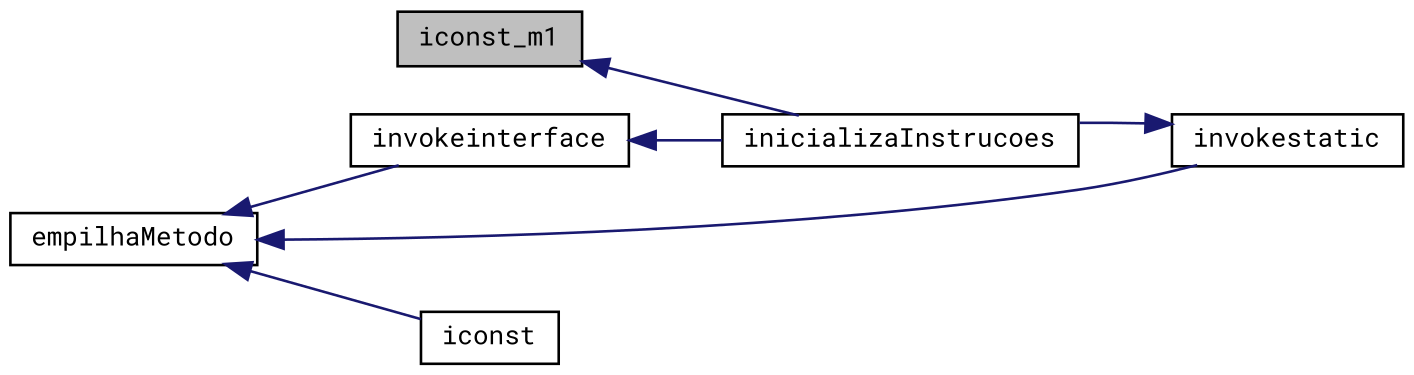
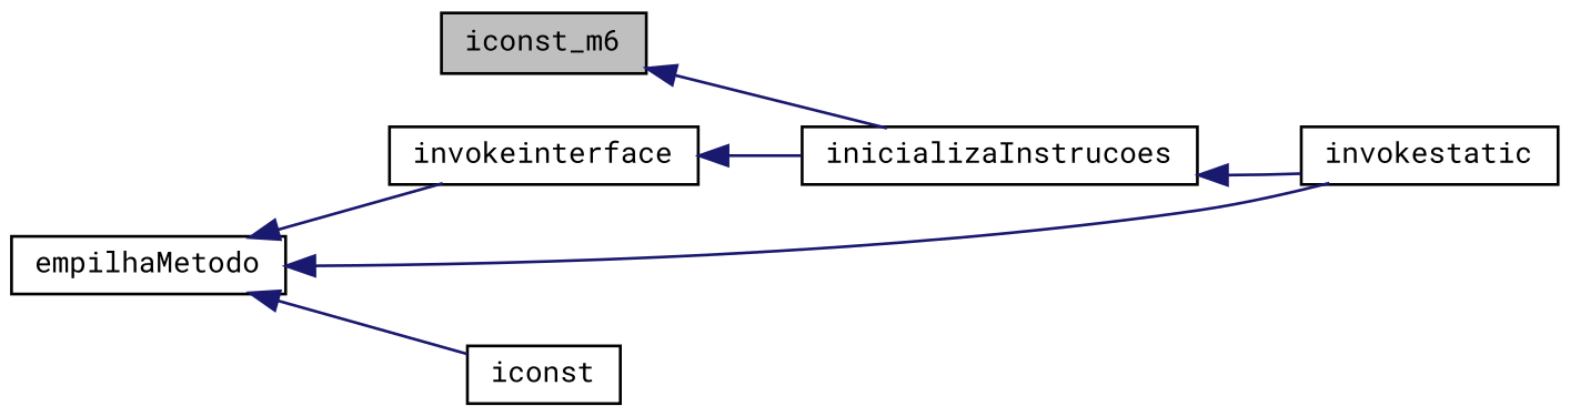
  digraph {
    fontname="Roboto Mono"
    rankdir=LR
    node [color=black fillcolor=white fontname="Roboto Mono" fontsize=10 shape=record style=filled]
    edge [color=midnightblue dir=back fontname="Roboto Mono" fontsize=10 labelfontname=Helvetica labelfontsize=10 style=solid]
-   n1 [fillcolor=grey75 fontcolor=black height=0.2 label=iconst_m1 width=0.4]
+   n1 [fillcolor=grey75 fontcolor=black height=0.2 label=iconst_m6 width=0.4]
    n2 [height=0.2 label=inicializaInstrucoes width=0.4]
    n3 [height=0.2 label=empilhaMetodo width=0.4]
    n4 [height=0.2 label=invokestatic width=0.4]
    n5 [height=0.2 label=invokeinterface width=0.4]
    n6 [height=0.2 label=iconst width=0.4]
    n1 -> n2
    n3 -> n4
    n3 -> n5
    n3 -> n6
-   n4 -> n2
+   n2 -> n4
    n5 -> n2
  }
